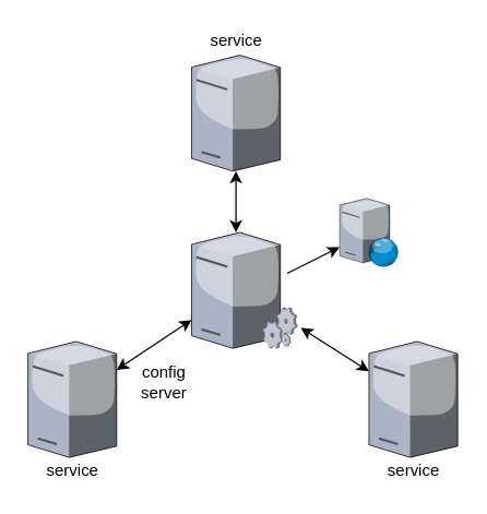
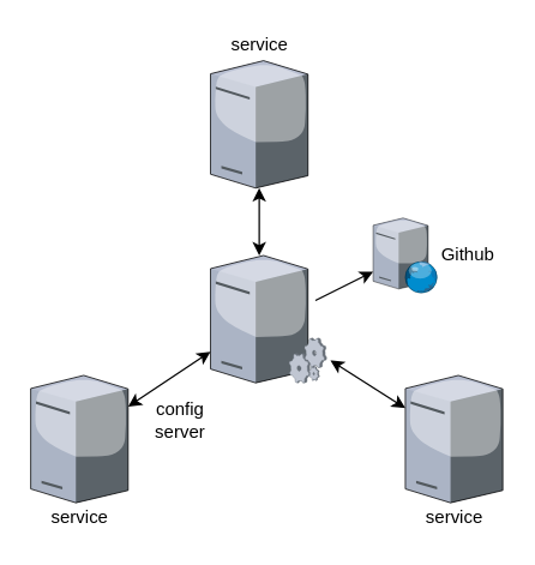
  <mxCell id="0" />
  <mxCell id="1" parent="0" />
  <mxCell id="2" value="" style="verticalLabelPosition=bottom;aspect=fixed;html=1;verticalAlign=top;strokeColor=none;align=center;outlineConnect=0;shape=mxgraph.citrix.tower_server;" vertex="1" parent="1"><mxGeometry x="140" y="170" width="65" height="85" as="geometry" /></mxCell>
  <mxCell id="3" value="" style="verticalLabelPosition=bottom;aspect=fixed;html=1;verticalAlign=top;strokeColor=none;align=center;outlineConnect=0;shape=mxgraph.citrix.process;" vertex="1" parent="1"><mxGeometry x="192.5" y="225" width="25" height="30" as="geometry" /></mxCell>
  <mxCell id="4" value="" style="verticalLabelPosition=bottom;aspect=fixed;html=1;verticalAlign=top;strokeColor=#6c8ebf;align=center;outlineConnect=0;shape=mxgraph.citrix.tower_server;fillColor=#dae8fc;" vertex="1" parent="1"><mxGeometry x="20" y="250" width="65" height="85" as="geometry" /></mxCell>
  <mxCell id="5" value="" style="verticalLabelPosition=bottom;aspect=fixed;html=1;verticalAlign=top;strokeColor=none;align=center;outlineConnect=0;shape=mxgraph.citrix.tower_server;" vertex="1" parent="1"><mxGeometry x="270" y="250" width="65" height="85" as="geometry" /></mxCell>
  <mxCell id="6" value="" style="verticalLabelPosition=bottom;aspect=fixed;html=1;verticalAlign=top;strokeColor=none;align=center;outlineConnect=0;shape=mxgraph.citrix.tower_server;" vertex="1" parent="1"><mxGeometry x="140" y="40" width="65" height="85" as="geometry" /></mxCell>
  <mxCell id="7" value="" style="endArrow=classic;startArrow=classic;html=1;" edge="1" parent="1" source="4" target="2"><mxGeometry width="50" height="50" relative="1" as="geometry"><mxPoint x="-50" y="260" as="sourcePoint" /><mxPoint x="0" y="210" as="targetPoint" /></mxGeometry></mxCell>
  <mxCell id="8" value="" style="endArrow=classic;startArrow=classic;html=1;" edge="1" parent="1" source="5"><mxGeometry width="50" height="50" relative="1" as="geometry"><mxPoint x="280" y="320" as="sourcePoint" /><mxPoint x="220" y="240" as="targetPoint" /></mxGeometry></mxCell>
  <mxCell id="9" value="" style="endArrow=classic;startArrow=classic;html=1;" edge="1" parent="1" source="2" target="6"><mxGeometry width="50" height="50" relative="1" as="geometry"><mxPoint x="150" y="170" as="sourcePoint" /><mxPoint x="200" y="120" as="targetPoint" /></mxGeometry></mxCell>
  <mxCell id="10" value="service" style="text;html=1;strokeColor=none;fillColor=none;align=center;verticalAlign=middle;whiteSpace=wrap;rounded=0;" vertex="1" parent="1"><mxGeometry x="32.5" y="335" width="40" height="20" as="geometry" /></mxCell>
  <mxCell id="11" value="service" style="text;html=1;strokeColor=none;fillColor=none;align=center;verticalAlign=middle;whiteSpace=wrap;rounded=0;" vertex="1" parent="1"><mxGeometry x="282.5" y="335" width="40" height="20" as="geometry" /></mxCell>
  <mxCell id="12" value="service" style="text;html=1;strokeColor=none;fillColor=none;align=center;verticalAlign=middle;whiteSpace=wrap;rounded=0;" vertex="1" parent="1"><mxGeometry x="152.5" width="40" height="20" as="geometry" y="20" /></mxCell>
  <mxCell id="13" value="config server" style="text;html=1;strokeColor=none;fillColor=none;align=center;verticalAlign=middle;whiteSpace=wrap;rounded=0;" vertex="1" parent="1"><mxGeometry x="95" y="270" width="50" height="20" as="geometry" /></mxCell>
  <mxCell id="14" value="" style="verticalLabelPosition=bottom;aspect=fixed;html=1;verticalAlign=top;strokeColor=none;align=center;outlineConnect=0;shape=mxgraph.citrix.web_server;" vertex="1" parent="1"><mxGeometry x="248.5" y="145" width="43" height="50" as="geometry" /></mxCell>
+ <mxCell id="15" value="Github" style="text;html=1;strokeColor=none;fillColor=none;align=center;verticalAlign=middle;whiteSpace=wrap;rounded=0;" vertex="1" parent="1"><mxGeometry x="291.5" y="160" width="40" height="20" as="geometry" /></mxCell>
  <mxCell id="16" value="" style="endArrow=classic;html=1;" edge="1" parent="1" target="14"><mxGeometry width="50" height="50" relative="1" as="geometry"><mxPoint x="210" y="200" as="sourcePoint" /><mxPoint x="280" y="190" as="targetPoint" /></mxGeometry></mxCell>
